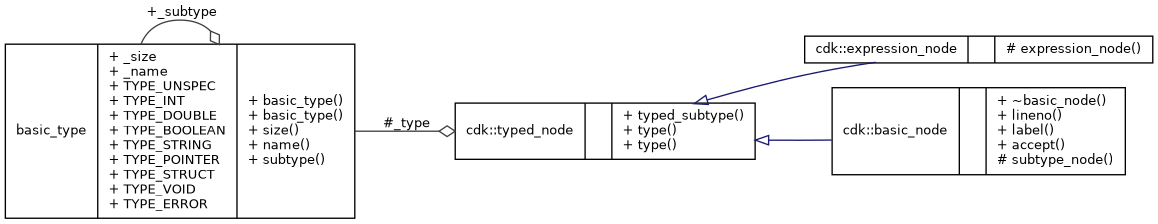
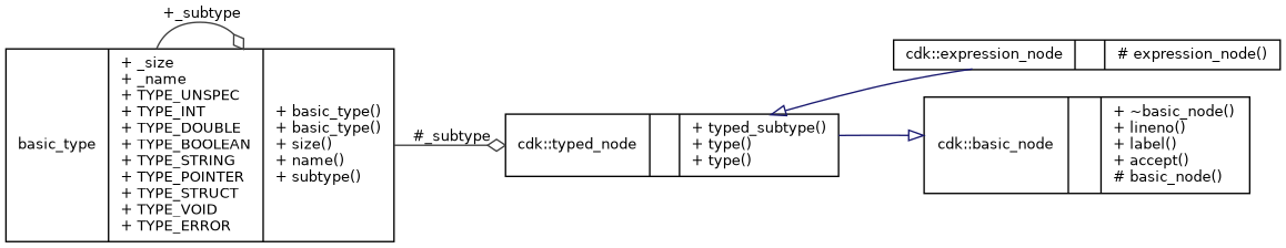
  digraph {
    rankdir=LR
    node [color=black fillcolor=white fontname=Helvetica fontsize=10 shape=record style=filled]
    edge [color=midnightblue fontname=Helvetica fontsize=10 labelfontname=Helvetica labelfontsize=10 style=solid]
    n1 [height=0.2 label="{cdk::expression_node\n||# expression_node()\l}" width=0.4]
    n2 [height=0.2 label="{cdk::typed_node\n||+ typed_subtype()\l+ type()\l+ type()\l}" width=0.4]
-   n3 [height=0.2 label="{cdk::basic_node\n||+ ~basic_node()\l+ lineno()\l+ label()\l+ accept()\l# subtype_node()\l}" width=0.4]
+   n3 [height=0.2 label="{cdk::basic_node\n||+ ~basic_node()\l+ lineno()\l+ label()\l+ accept()\l# basic_node()\l}" width=0.4]
    n4 [height=0.2 label="{basic_type\n|+ _size\l+ _name\l+ TYPE_UNSPEC\l+ TYPE_INT\l+ TYPE_DOUBLE\l+ TYPE_BOOLEAN\l+ TYPE_STRING\l+ TYPE_POINTER\l+ TYPE_STRUCT\l+ TYPE_VOID\l+ TYPE_ERROR\l|+ basic_type()\l+ basic_type()\l+ size()\l+ name()\l+ subtype()\l}" width=0.4]
    n2 -> n1 [arrowtail=onormal dir=back]
-   n2 -> n3 [arrowtail=onormal dir=back]
-   n4 -> n2 [arrowhead=odiamond color=grey25 label=" #_type"]
+   n3 -> n2 [arrowtail=onormal dir=back]
+   n4 -> n2 [arrowhead=odiamond color=grey25 label=" #_subtype"]
    n4 -> n4 [arrowhead=odiamond color=grey25 label=" +_subtype"]
  }
